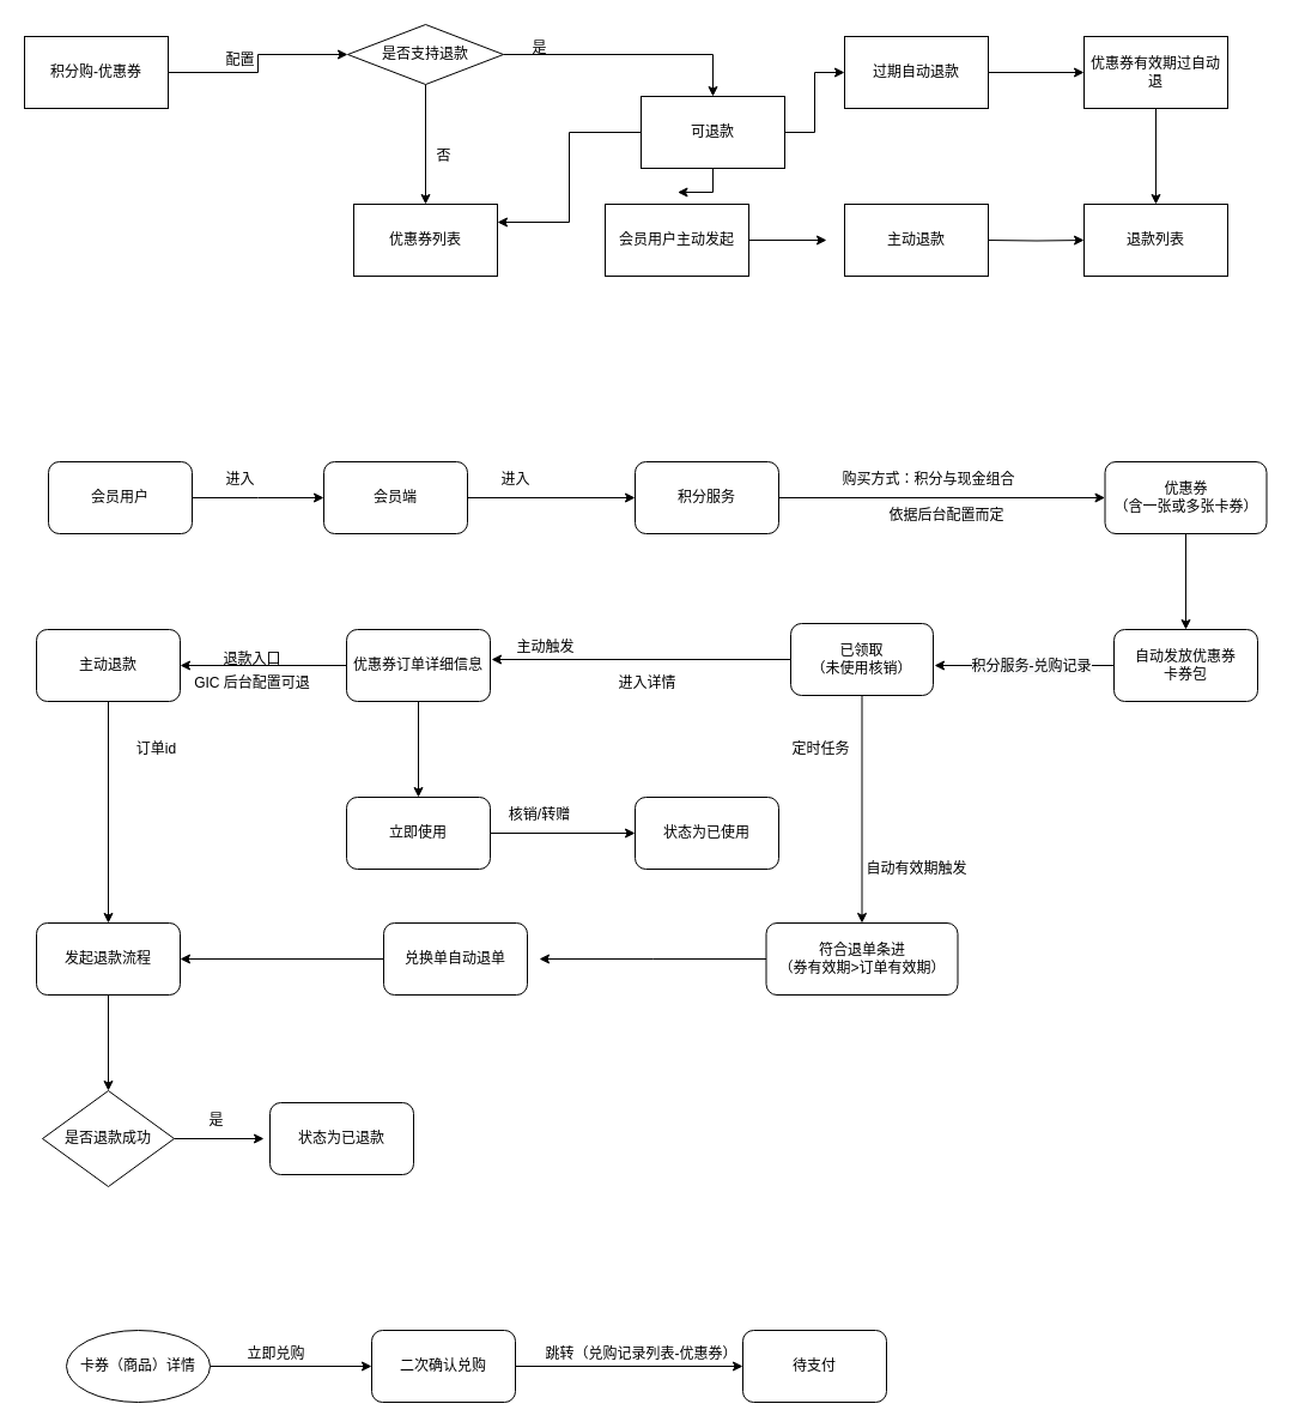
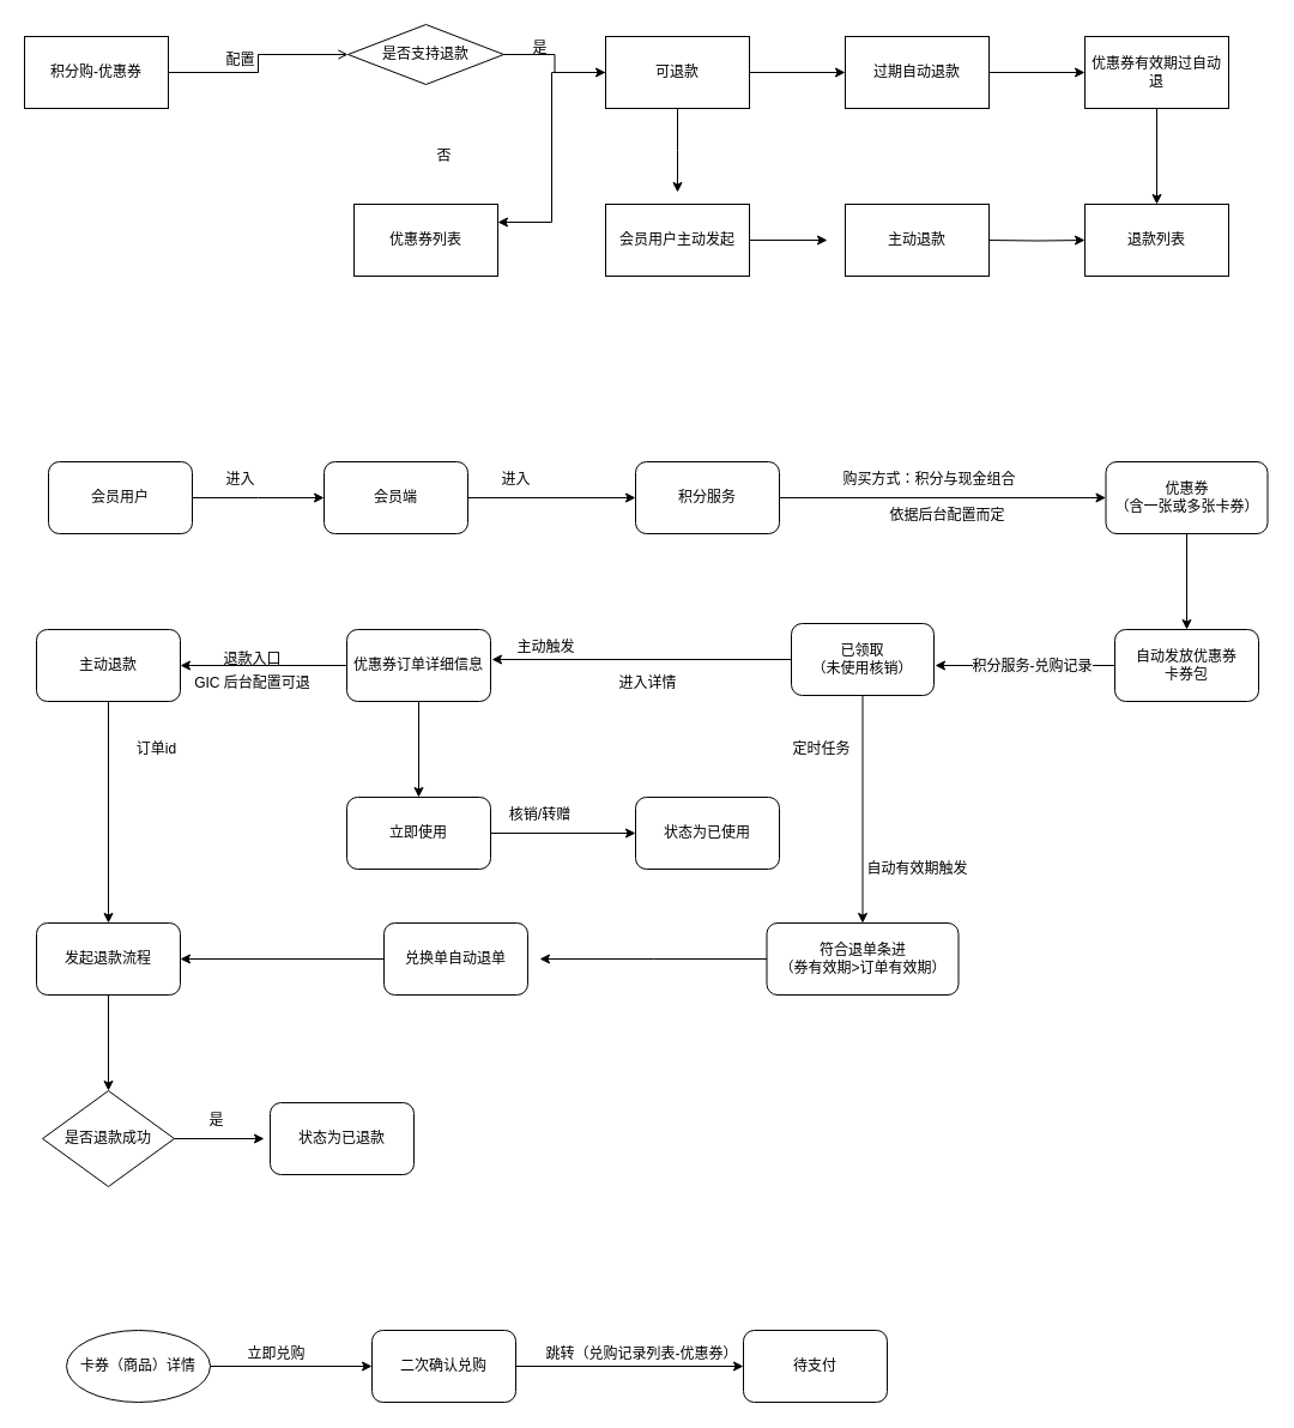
  <mxCell id="0" />
  <mxCell id="1" parent="0" />
- <mxCell id="2" value="" style="edgeStyle=orthogonalEdgeStyle;rounded=0;orthogonalLoop=1;jettySize=auto;html=1;" edge="1" parent="1" source="3" target="6"><mxGeometry relative="1" as="geometry" /></mxCell>
+ <mxCell id="2" value="" style="edgeStyle=orthogonalEdgeStyle;rounded=0;orthogonalLoop=1;jettySize=auto;html=1;endArrow=open;" edge="1" parent="1" source="3" target="6"><mxGeometry relative="1" as="geometry" /></mxCell>
  <mxCell id="3" value="积分购-优惠券" style="whiteSpace=wrap;html=1;" vertex="1" parent="1"><mxGeometry x="20" y="30" width="120" height="60" as="geometry" /></mxCell>
  <mxCell id="4" value="" style="edgeStyle=orthogonalEdgeStyle;rounded=0;orthogonalLoop=1;jettySize=auto;html=1;" edge="1" parent="1" source="6" target="11"><mxGeometry relative="1" as="geometry" /></mxCell>
- <mxCell id="5" value="" style="edgeStyle=orthogonalEdgeStyle;rounded=0;orthogonalLoop=1;jettySize=auto;html=1;" edge="1" parent="1" source="6" target="20"><mxGeometry relative="1" as="geometry" /></mxCell>
  <mxCell id="6" value="是否支持退款" style="rhombus;whiteSpace=wrap;html=1;" vertex="1" parent="1"><mxGeometry x="290" y="20" width="130" height="50" as="geometry" /></mxCell>
  <mxCell id="7" value="配置" style="text;html=1;align=center;verticalAlign=middle;resizable=0;points=[];autosize=1;strokeColor=none;fillColor=none;" vertex="1" parent="1"><mxGeometry x="175" y="35" width="50" height="30" as="geometry" /></mxCell>
  <mxCell id="8" value="" style="edgeStyle=orthogonalEdgeStyle;rounded=0;orthogonalLoop=1;jettySize=auto;html=1;" edge="1" parent="1" source="11" target="14"><mxGeometry relative="1" as="geometry" /></mxCell>
  <mxCell id="9" style="edgeStyle=orthogonalEdgeStyle;rounded=0;orthogonalLoop=1;jettySize=auto;html=1;" edge="1" parent="1" source="11"><mxGeometry relative="1" as="geometry"><mxPoint x="565" y="160" as="targetPoint" /></mxGeometry></mxCell>
  <mxCell id="10" style="edgeStyle=orthogonalEdgeStyle;rounded=0;orthogonalLoop=1;jettySize=auto;html=1;entryX=1;entryY=0.25;entryDx=0;entryDy=0;" edge="1" parent="1" source="11" target="20"><mxGeometry relative="1" as="geometry" /></mxCell>
- <mxCell id="11" value="可退款" style="whiteSpace=wrap;html=1;" vertex="1" parent="1"><mxGeometry x="535" y="80" width="120" height="60" as="geometry" /></mxCell>
+ <mxCell id="11" value="可退款" style="whiteSpace=wrap;html=1;" vertex="1" parent="1"><mxGeometry x="505" y="30" width="120" height="60" as="geometry" /></mxCell>
  <mxCell id="12" value="是" style="text;html=1;align=center;verticalAlign=middle;resizable=0;points=[];autosize=1;strokeColor=none;fillColor=none;" vertex="1" parent="1"><mxGeometry x="430" y="25" width="40" height="30" as="geometry" /></mxCell>
  <mxCell id="13" value="" style="edgeStyle=orthogonalEdgeStyle;rounded=0;orthogonalLoop=1;jettySize=auto;html=1;" edge="1" parent="1" source="14" target="17"><mxGeometry relative="1" as="geometry" /></mxCell>
  <mxCell id="14" value="过期自动退款" style="whiteSpace=wrap;html=1;" vertex="1" parent="1"><mxGeometry x="705" y="30" width="120" height="60" as="geometry" /></mxCell>
  <mxCell id="15" value="主动退款" style="whiteSpace=wrap;html=1;" vertex="1" parent="1"><mxGeometry x="705" y="170" width="120" height="60" as="geometry" /></mxCell>
  <mxCell id="16" value="" style="edgeStyle=orthogonalEdgeStyle;rounded=0;orthogonalLoop=1;jettySize=auto;html=1;" edge="1" parent="1" source="17" target="19"><mxGeometry relative="1" as="geometry" /></mxCell>
  <mxCell id="17" value="优惠券有效期过自动退" style="whiteSpace=wrap;html=1;" vertex="1" parent="1"><mxGeometry x="905" y="30" width="120" height="60" as="geometry" /></mxCell>
  <mxCell id="18" value="" style="edgeStyle=orthogonalEdgeStyle;rounded=0;orthogonalLoop=1;jettySize=auto;html=1;" edge="1" parent="1" target="19"><mxGeometry relative="1" as="geometry"><mxPoint x="825" y="200" as="sourcePoint" /></mxGeometry></mxCell>
  <mxCell id="19" value="退款列表" style="whiteSpace=wrap;html=1;" vertex="1" parent="1"><mxGeometry x="905" y="170" width="120" height="60" as="geometry" /></mxCell>
  <mxCell id="20" value="优惠券列表" style="whiteSpace=wrap;html=1;" vertex="1" parent="1"><mxGeometry x="295" y="170" width="120" height="60" as="geometry" /></mxCell>
  <mxCell id="21" value="否" style="text;html=1;align=center;verticalAlign=middle;resizable=0;points=[];autosize=1;strokeColor=none;fillColor=none;" vertex="1" parent="1"><mxGeometry x="350" y="115" width="40" height="30" as="geometry" /></mxCell>
  <mxCell id="22" value="" style="edgeStyle=orthogonalEdgeStyle;rounded=0;orthogonalLoop=1;jettySize=auto;html=1;" edge="1" parent="1" source="23" target="27"><mxGeometry relative="1" as="geometry" /></mxCell>
  <mxCell id="23" value="会员端" style="rounded=1;whiteSpace=wrap;html=1;" vertex="1" parent="1"><mxGeometry x="270" y="385" width="120" height="60" as="geometry" /></mxCell>
  <mxCell id="24" style="edgeStyle=orthogonalEdgeStyle;rounded=0;orthogonalLoop=1;jettySize=auto;html=1;" edge="1" parent="1" source="25"><mxGeometry relative="1" as="geometry"><mxPoint x="270" y="415" as="targetPoint" /></mxGeometry></mxCell>
  <mxCell id="25" value="会员用户" style="rounded=1;whiteSpace=wrap;html=1;" vertex="1" parent="1"><mxGeometry x="40" y="385" width="120" height="60" as="geometry" /></mxCell>
  <mxCell id="26" value="" style="edgeStyle=orthogonalEdgeStyle;rounded=0;orthogonalLoop=1;jettySize=auto;html=1;" edge="1" parent="1" source="27" target="29"><mxGeometry relative="1" as="geometry" /></mxCell>
  <mxCell id="27" value="积分服务" style="whiteSpace=wrap;html=1;rounded=1;" vertex="1" parent="1"><mxGeometry x="530" y="385" width="120" height="60" as="geometry" /></mxCell>
  <mxCell id="28" value="" style="edgeStyle=orthogonalEdgeStyle;rounded=0;orthogonalLoop=1;jettySize=auto;html=1;" edge="1" parent="1" source="29" target="36"><mxGeometry relative="1" as="geometry" /></mxCell>
  <mxCell id="29" value="优惠券&lt;br&gt;（含一张或多张卡券）" style="whiteSpace=wrap;html=1;rounded=1;" vertex="1" parent="1"><mxGeometry x="922.5" y="385" width="135" height="60" as="geometry" /></mxCell>
  <mxCell id="30" value="进入" style="text;html=1;align=center;verticalAlign=middle;resizable=0;points=[];autosize=1;strokeColor=none;fillColor=none;" vertex="1" parent="1"><mxGeometry x="175" y="385" width="50" height="30" as="geometry" /></mxCell>
  <mxCell id="31" value="进入" style="text;html=1;align=center;verticalAlign=middle;resizable=0;points=[];autosize=1;strokeColor=none;fillColor=none;" vertex="1" parent="1"><mxGeometry x="405" y="385" width="50" height="30" as="geometry" /></mxCell>
  <mxCell id="32" value="购买方式：积分与现金组合" style="text;html=1;align=center;verticalAlign=middle;resizable=0;points=[];autosize=1;strokeColor=none;fillColor=none;" vertex="1" parent="1"><mxGeometry x="690" y="385" width="170" height="30" as="geometry" /></mxCell>
  <mxCell id="33" value="依据后台配置而定" style="text;html=1;align=center;verticalAlign=middle;resizable=0;points=[];autosize=1;strokeColor=none;fillColor=none;" vertex="1" parent="1"><mxGeometry x="730" y="415" width="120" height="30" as="geometry" /></mxCell>
  <mxCell id="34" style="edgeStyle=orthogonalEdgeStyle;rounded=0;orthogonalLoop=1;jettySize=auto;html=1;" edge="1" parent="1" source="36"><mxGeometry relative="1" as="geometry"><mxPoint x="780" y="555" as="targetPoint" /></mxGeometry></mxCell>
  <mxCell id="35" value="&lt;span style=&quot;font-size: 12px; background-color: rgb(248, 249, 250);&quot;&gt;积分服务-兑购记录&lt;/span&gt;" style="edgeLabel;html=1;align=center;verticalAlign=middle;resizable=0;points=[];" vertex="1" connectable="0" parent="34"><mxGeometry x="0.253" y="-1" relative="1" as="geometry"><mxPoint x="24" y="1" as="offset" /></mxGeometry></mxCell>
  <mxCell id="36" value="自动发放优惠券&lt;br&gt;卡券包" style="whiteSpace=wrap;html=1;rounded=1;" vertex="1" parent="1"><mxGeometry x="930" y="525" width="120" height="60" as="geometry" /></mxCell>
  <mxCell id="37" value="" style="edgeStyle=orthogonalEdgeStyle;rounded=0;orthogonalLoop=1;jettySize=auto;html=1;" edge="1" parent="1" source="39" target="42"><mxGeometry relative="1" as="geometry" /></mxCell>
  <mxCell id="38" value="" style="edgeStyle=orthogonalEdgeStyle;rounded=0;orthogonalLoop=1;jettySize=auto;html=1;" edge="1" parent="1" source="39" target="44"><mxGeometry relative="1" as="geometry" /></mxCell>
  <mxCell id="39" value="优惠券订单详细信息" style="whiteSpace=wrap;html=1;rounded=1;" vertex="1" parent="1"><mxGeometry x="289" y="525" width="120" height="60" as="geometry" /></mxCell>
  <mxCell id="40" value="进入详情" style="text;html=1;align=center;verticalAlign=middle;resizable=0;points=[];autosize=1;strokeColor=none;fillColor=none;" vertex="1" parent="1"><mxGeometry x="505" y="555" width="70" height="30" as="geometry" /></mxCell>
  <mxCell id="41" value="" style="edgeStyle=orthogonalEdgeStyle;rounded=0;orthogonalLoop=1;jettySize=auto;html=1;" edge="1" parent="1" source="42" target="48"><mxGeometry relative="1" as="geometry" /></mxCell>
  <mxCell id="42" value="主动退款" style="whiteSpace=wrap;html=1;rounded=1;" vertex="1" parent="1"><mxGeometry x="30" y="525" width="120" height="60" as="geometry" /></mxCell>
  <mxCell id="43" value="" style="edgeStyle=orthogonalEdgeStyle;rounded=0;orthogonalLoop=1;jettySize=auto;html=1;" edge="1" parent="1" source="44" target="45"><mxGeometry relative="1" as="geometry" /></mxCell>
  <mxCell id="44" value="立即使用" style="whiteSpace=wrap;html=1;rounded=1;" vertex="1" parent="1"><mxGeometry x="289" y="665" width="120" height="60" as="geometry" /></mxCell>
  <mxCell id="45" value="状态为已使用" style="whiteSpace=wrap;html=1;rounded=1;" vertex="1" parent="1"><mxGeometry x="530" y="665" width="120" height="60" as="geometry" /></mxCell>
  <mxCell id="46" value="核销/转赠" style="text;html=1;align=center;verticalAlign=middle;resizable=0;points=[];autosize=1;strokeColor=none;fillColor=none;" vertex="1" parent="1"><mxGeometry x="415" y="665" width="70" height="30" as="geometry" /></mxCell>
  <mxCell id="47" style="edgeStyle=orthogonalEdgeStyle;rounded=0;orthogonalLoop=1;jettySize=auto;html=1;entryX=0.5;entryY=0;entryDx=0;entryDy=0;" edge="1" parent="1" source="48" target="52"><mxGeometry relative="1" as="geometry" /></mxCell>
  <mxCell id="48" value="发起退款流程" style="whiteSpace=wrap;html=1;rounded=1;" vertex="1" parent="1"><mxGeometry x="30" y="770" width="120" height="60" as="geometry" /></mxCell>
  <mxCell id="49" value="订单id" style="text;html=1;align=center;verticalAlign=middle;resizable=0;points=[];autosize=1;strokeColor=none;fillColor=none;" vertex="1" parent="1"><mxGeometry x="100" y="610" width="60" height="30" as="geometry" /></mxCell>
  <mxCell id="50" value="退款入口" style="text;html=1;align=center;verticalAlign=middle;resizable=0;points=[];autosize=1;strokeColor=none;fillColor=none;" vertex="1" parent="1"><mxGeometry x="175" y="535" width="70" height="30" as="geometry" /></mxCell>
  <mxCell id="51" value="" style="edgeStyle=orthogonalEdgeStyle;rounded=0;orthogonalLoop=1;jettySize=auto;html=1;" edge="1" parent="1" source="52"><mxGeometry relative="1" as="geometry"><mxPoint x="220" y="950" as="targetPoint" /></mxGeometry></mxCell>
  <mxCell id="52" value="是否退款成功" style="rhombus;whiteSpace=wrap;html=1;" vertex="1" parent="1"><mxGeometry x="35" y="910" width="110" height="80" as="geometry" /></mxCell>
  <mxCell id="53" value="状态为已退款" style="whiteSpace=wrap;html=1;rounded=1;" vertex="1" parent="1"><mxGeometry x="225" y="920" width="120" height="60" as="geometry" /></mxCell>
  <mxCell id="54" value="GIC 后台配置可退" style="text;html=1;align=center;verticalAlign=middle;resizable=0;points=[];autosize=1;strokeColor=none;fillColor=none;" vertex="1" parent="1"><mxGeometry x="150" y="555" width="120" height="30" as="geometry" /></mxCell>
  <mxCell id="55" value="是" style="text;html=1;align=center;verticalAlign=middle;resizable=0;points=[];autosize=1;strokeColor=none;fillColor=none;" vertex="1" parent="1"><mxGeometry x="160" y="920" width="40" height="30" as="geometry" /></mxCell>
  <mxCell id="56" value="主动触发" style="text;html=1;align=center;verticalAlign=middle;resizable=0;points=[];autosize=1;strokeColor=none;fillColor=none;" vertex="1" parent="1"><mxGeometry x="420" y="525" width="70" height="30" as="geometry" /></mxCell>
  <mxCell id="57" style="edgeStyle=orthogonalEdgeStyle;rounded=0;orthogonalLoop=1;jettySize=auto;html=1;" edge="1" parent="1" source="59"><mxGeometry relative="1" as="geometry"><mxPoint x="410" y="550" as="targetPoint" /></mxGeometry></mxCell>
  <mxCell id="58" value="" style="edgeStyle=orthogonalEdgeStyle;rounded=0;orthogonalLoop=1;jettySize=auto;html=1;entryX=0.5;entryY=0;entryDx=0;entryDy=0;" edge="1" parent="1" source="59" target="61"><mxGeometry relative="1" as="geometry"><mxPoint x="720" y="760" as="targetPoint" /><Array as="points" /></mxGeometry></mxCell>
  <mxCell id="59" value="已领取&lt;br&gt;（未使用核销）" style="whiteSpace=wrap;html=1;rounded=1;" vertex="1" parent="1"><mxGeometry x="660" y="520" width="119" height="60" as="geometry" /></mxCell>
  <mxCell id="60" style="edgeStyle=orthogonalEdgeStyle;rounded=0;orthogonalLoop=1;jettySize=auto;html=1;" edge="1" parent="1" source="61"><mxGeometry relative="1" as="geometry"><mxPoint x="450" y="800" as="targetPoint" /></mxGeometry></mxCell>
  <mxCell id="61" value="符合退单条进&lt;br&gt;（券有效期&amp;gt;订单有效期）" style="whiteSpace=wrap;html=1;rounded=1;" vertex="1" parent="1"><mxGeometry x="639.5" y="770" width="160" height="60" as="geometry" /></mxCell>
  <mxCell id="62" value="定时任务" style="text;html=1;align=center;verticalAlign=middle;resizable=0;points=[];autosize=1;strokeColor=none;fillColor=none;" vertex="1" parent="1"><mxGeometry x="650" y="610" width="70" height="30" as="geometry" /></mxCell>
  <mxCell id="63" value="自动有效期触发" style="text;html=1;align=center;verticalAlign=middle;resizable=0;points=[];autosize=1;strokeColor=none;fillColor=none;" vertex="1" parent="1"><mxGeometry x="710" y="710" width="110" height="30" as="geometry" /></mxCell>
  <mxCell id="64" style="edgeStyle=orthogonalEdgeStyle;rounded=0;orthogonalLoop=1;jettySize=auto;html=1;" edge="1" parent="1" source="65" target="48"><mxGeometry relative="1" as="geometry" /></mxCell>
  <mxCell id="65" value="兑换单自动退单" style="whiteSpace=wrap;html=1;rounded=1;" vertex="1" parent="1"><mxGeometry x="320" y="770" width="120" height="60" as="geometry" /></mxCell>
  <mxCell id="66" style="edgeStyle=orthogonalEdgeStyle;rounded=0;orthogonalLoop=1;jettySize=auto;html=1;" edge="1" parent="1" source="67"><mxGeometry relative="1" as="geometry"><mxPoint x="690" y="200" as="targetPoint" /></mxGeometry></mxCell>
  <mxCell id="67" value="会员用户主动发起" style="whiteSpace=wrap;html=1;" vertex="1" parent="1"><mxGeometry x="505" y="170" width="120" height="60" as="geometry" /></mxCell>
  <mxCell id="68" value="" style="edgeStyle=orthogonalEdgeStyle;rounded=0;orthogonalLoop=1;jettySize=auto;html=1;" edge="1" parent="1" source="69" target="71"><mxGeometry relative="1" as="geometry" /></mxCell>
  <mxCell id="69" value="卡券（商品）详情" style="ellipse;whiteSpace=wrap;html=1;" vertex="1" parent="1"><mxGeometry x="55" y="1110" width="120" height="60" as="geometry" /></mxCell>
  <mxCell id="70" value="" style="edgeStyle=orthogonalEdgeStyle;rounded=0;orthogonalLoop=1;jettySize=auto;html=1;" edge="1" parent="1" source="71" target="73"><mxGeometry relative="1" as="geometry" /></mxCell>
  <mxCell id="71" value="二次确认兑购" style="whiteSpace=wrap;html=1;rounded=1;" vertex="1" parent="1"><mxGeometry x="310" y="1110" width="120" height="60" as="geometry" /></mxCell>
  <mxCell id="72" value="立即兑购" style="text;html=1;align=center;verticalAlign=middle;resizable=0;points=[];autosize=1;strokeColor=none;fillColor=none;" vertex="1" parent="1"><mxGeometry x="195" y="1115" width="70" height="30" as="geometry" /></mxCell>
  <mxCell id="73" value="待支付" style="whiteSpace=wrap;html=1;rounded=1;" vertex="1" parent="1"><mxGeometry x="620" y="1110" width="120" height="60" as="geometry" /></mxCell>
  <mxCell id="74" value="跳转（&lt;span style=&quot;&quot;&gt;兑购记录列表-优惠券&lt;/span&gt;）" style="text;html=1;align=center;verticalAlign=middle;resizable=0;points=[];autosize=1;strokeColor=none;fillColor=none;" vertex="1" parent="1"><mxGeometry x="445" y="1115" width="180" height="30" as="geometry" /></mxCell>
